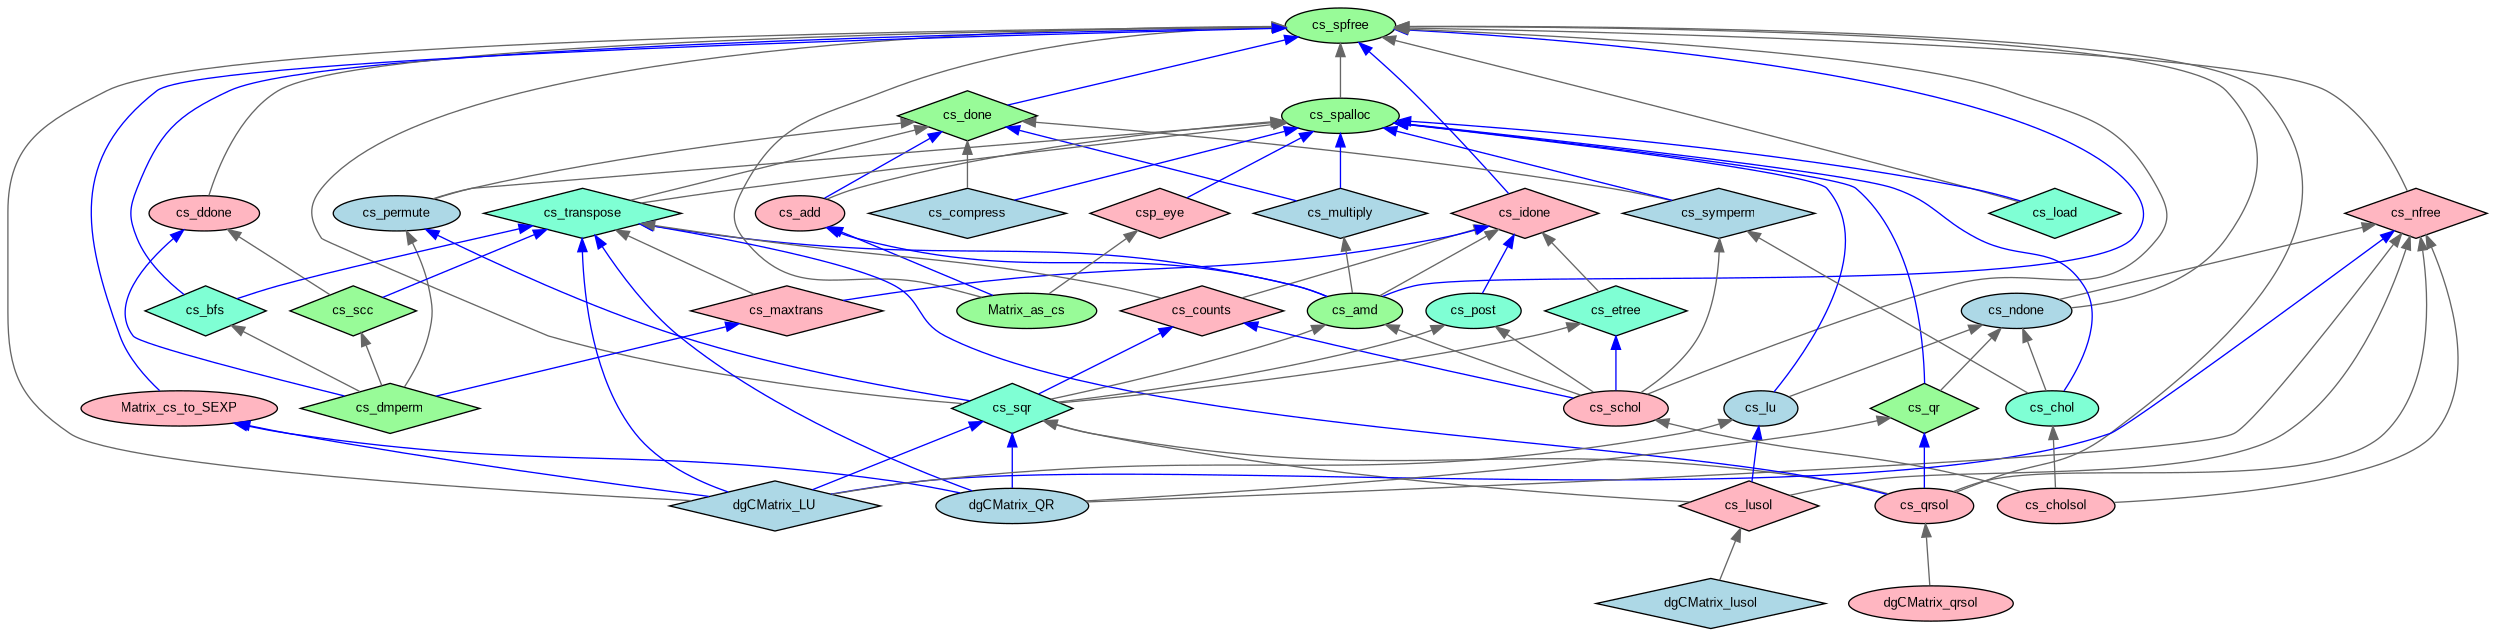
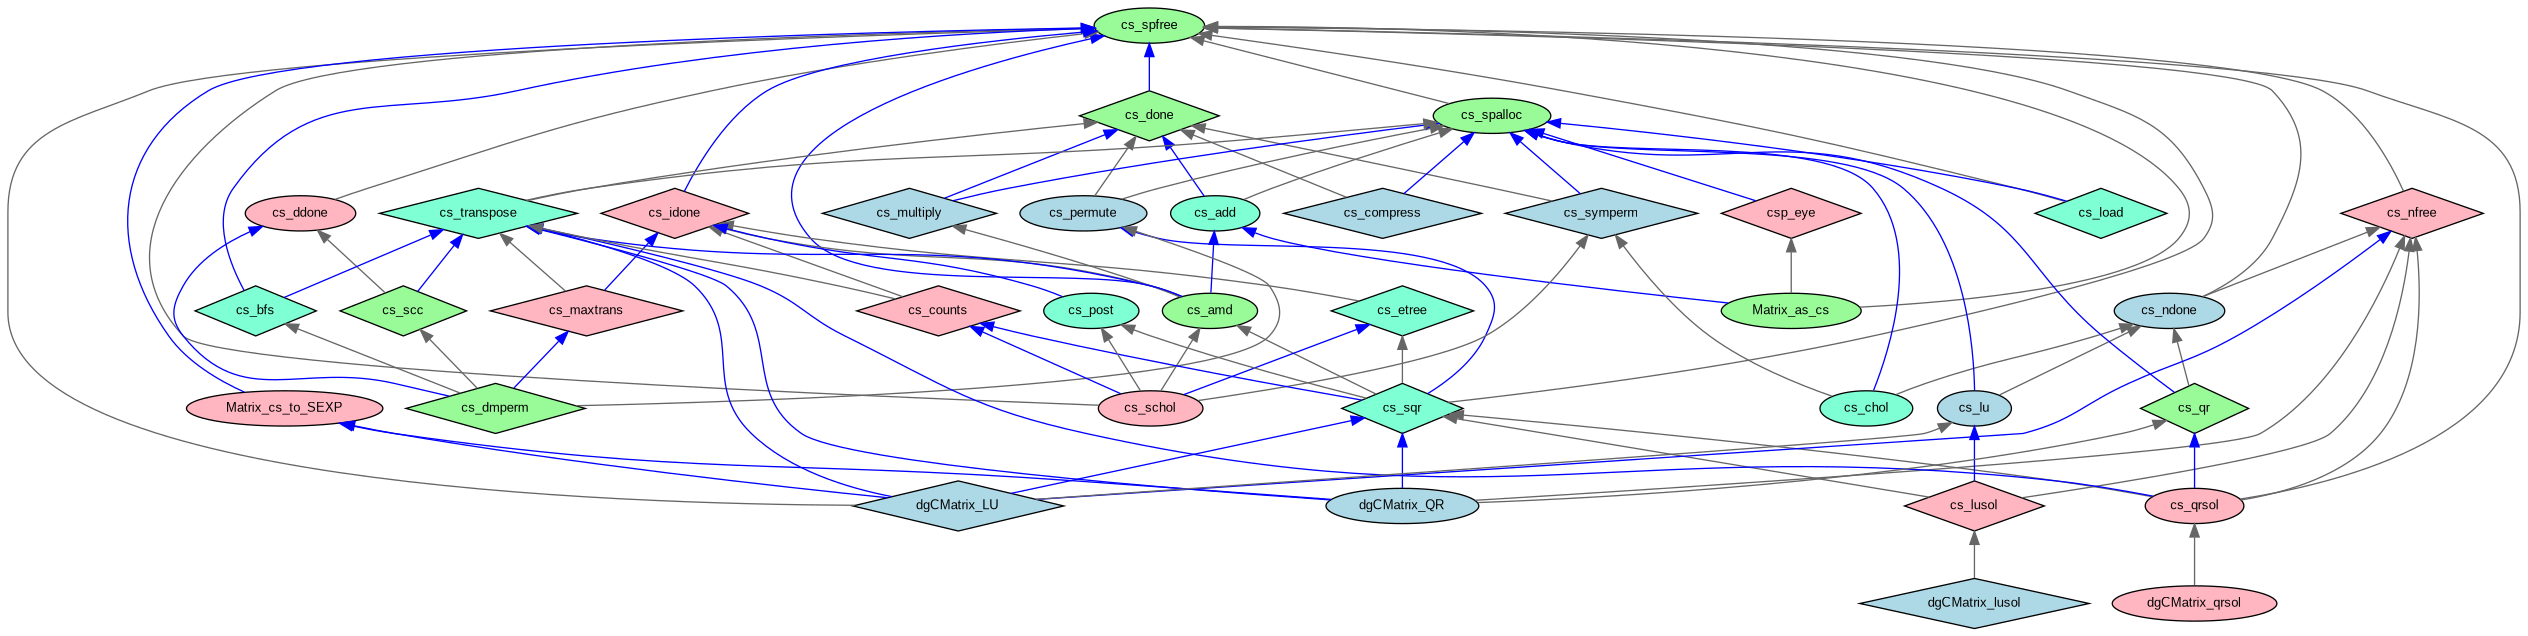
  digraph {
    fontname="Liberation Sans"
    rankdir=TB
    node [color=black fillcolor=lightpink fontname="Liberation Sans" fontsize=10 shape=diamond style=filled]
    edge [color=gray40 dir=back fontname="Liberation Sans" fontsize=10 labelfontname=FreeSans labelfontsize=10 style=solid]
    n1 [fillcolor=palegreen fontcolor=black height=0.2 label=cs_spfree shape=ellipse width=0.4]
    n2 [fillcolor=palegreen height=0.2 label=cs_amd shape=ellipse width=0.4]
    n3 [height=0.2 label=cs_schol shape=ellipse width=0.4]
    n4 [fillcolor=aquamarine height=0.2 label=cs_sqr width=0.4]
    n5 [height=0.2 label=cs_qrsol shape=ellipse width=0.4]
    n6 [fillcolor=lightblue height=0.2 label=dgCMatrix_LU width=0.4]
    n7 [fillcolor=aquamarine height=0.2 label=cs_bfs width=0.4]
    n8 [height=0.2 label=cs_ddone shape=ellipse width=0.4]
    n9 [fillcolor=palegreen height=0.2 label=cs_done width=0.4]
    n10 [fillcolor=palegreen height=0.2 label=Matrix_as_cs shape=ellipse width=0.4]
    n11 [height=0.2 label=cs_idone width=0.4]
    n12 [fillcolor=aquamarine height=0.2 label=cs_load width=0.4]
    n13 [fillcolor=lightblue height=0.2 label=cs_ndone shape=ellipse width=0.4]
    n14 [height=0.2 label=cs_nfree width=0.4]
    n15 [fillcolor=palegreen height=0.2 label=cs_spalloc shape=ellipse width=0.4]
    n16 [height=0.2 label=Matrix_cs_to_SEXP shape=ellipse width=0.4]
-   n17 [height=0.2 label=cs_cholsol shape=ellipse width=0.4]
    n18 [fillcolor=lightblue height=0.2 label=dgCMatrix_QR shape=ellipse width=0.4]
    n19 [height=0.2 label=cs_lusol width=0.4]
    n20 [height=0.2 label=dgCMatrix_qrsol shape=ellipse width=0.4]
    n21 [fillcolor=palegreen height=0.2 label=cs_dmperm width=0.4]
    n22 [fillcolor=palegreen height=0.2 label=cs_scc width=0.4]
-   n23 [height=0.2 label=cs_add shape=ellipse width=0.4]
+   n23 [fillcolor=aquamarine height=0.2 label=cs_add shape=ellipse width=0.4]
    n24 [fillcolor=lightblue height=0.2 label=cs_compress width=0.4]
    n25 [fillcolor=lightblue height=0.2 label=cs_multiply width=0.4]
    n26 [fillcolor=lightblue height=0.2 label=cs_permute shape=ellipse width=0.4]
    n27 [fillcolor=lightblue height=0.2 label=cs_symperm width=0.4]
    n28 [fillcolor=aquamarine height=0.2 label=cs_transpose width=0.4]
    n29 [height=0.2 label=cs_counts width=0.4]
    n30 [height=0.2 label=cs_maxtrans width=0.4]
    n31 [fillcolor=aquamarine height=0.2 label=cs_etree width=0.4]
    n32 [fillcolor=aquamarine height=0.2 label=cs_post shape=ellipse width=0.4]
    n33 [fillcolor=aquamarine height=0.2 label=cs_chol shape=ellipse width=0.4]
    n34 [fillcolor=lightblue height=0.2 label=cs_lu shape=ellipse width=0.4]
    n35 [fillcolor=palegreen height=0.2 label=cs_qr width=0.4]
    n36 [height=0.2 label=csp_eye width=0.4]
    n37 [fillcolor=lightblue height=0.2 label=dgCMatrix_lusol width=0.4]
    n1 -> n2 [color=blue]
    n1 -> n3
    n1 -> n4
    n1 -> n5
    n1 -> n6
    n1 -> n7 [color=blue]
    n1 -> n8
    n1 -> n9 [color=blue]
    n1 -> n10
    n1 -> n11 [color=blue]
    n1 -> n12
    n1 -> n13
    n1 -> n14
    n1 -> n15
    n1 -> n16 [color=blue]
    n2 -> n3
    n2 -> n4
-   n3 -> n17
    n4 -> n5
    n4 -> n6 [color=blue]
    n4 -> n18 [color=blue]
    n4 -> n19
    n5 -> n20
    n7 -> n21
    n8 -> n21 [color=blue]
    n8 -> n22
    n9 -> n23 [color=blue]
    n9 -> n24
    n9 -> n25 [color=blue]
    n9 -> n26
    n9 -> n27
    n9 -> n28
    n11 -> n2
    n11 -> n29
    n11 -> n30 [color=blue]
    n11 -> n31
    n11 -> n32 [color=blue]
    n13 -> n33
    n13 -> n34
    n13 -> n35
    n14 -> n5
    n14 -> n6 [color=blue]
    n14 -> n13
-   n14 -> n17
    n14 -> n18
    n14 -> n19
    n15 -> n12 [color=blue]
    n15 -> n23
    n15 -> n24 [color=blue]
    n15 -> n25 [color=blue]
    n15 -> n26
    n15 -> n27 [color=blue]
    n15 -> n28
    n15 -> n33 [color=blue]
    n15 -> n34 [color=blue]
    n15 -> n35 [color=blue]
    n15 -> n36 [color=blue]
    n16 -> n6 [color=blue]
    n16 -> n18 [color=blue]
    n19 -> n37
    n22 -> n21
    n23 -> n2 [color=blue]
    n23 -> n10 [color=blue]
    n25 -> n2
    n26 -> n4 [color=blue]
    n26 -> n21
    n27 -> n3
    n27 -> n33
    n28 -> n2 [color=blue]
    n28 -> n5 [color=blue]
    n28 -> n6 [color=blue]
    n28 -> n7 [color=blue]
    n28 -> n18 [color=blue]
    n28 -> n22 [color=blue]
    n28 -> n29
    n28 -> n30
    n29 -> n3 [color=blue]
    n29 -> n4 [color=blue]
    n30 -> n21 [color=blue]
    n31 -> n3 [color=blue]
    n31 -> n4
    n32 -> n3
    n32 -> n4
-   n33 -> n17
    n34 -> n6
    n34 -> n19 [color=blue]
    n35 -> n5 [color=blue]
    n35 -> n18
    n36 -> n10
  }
